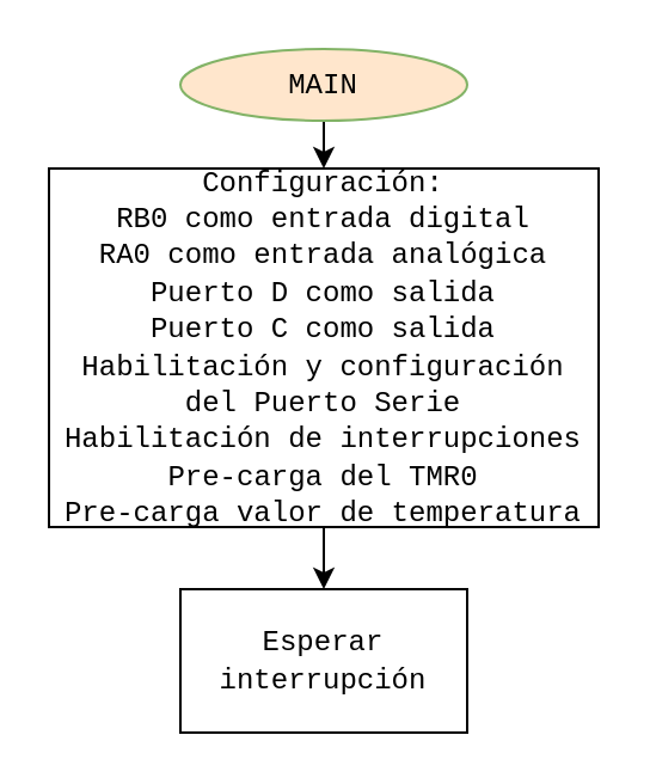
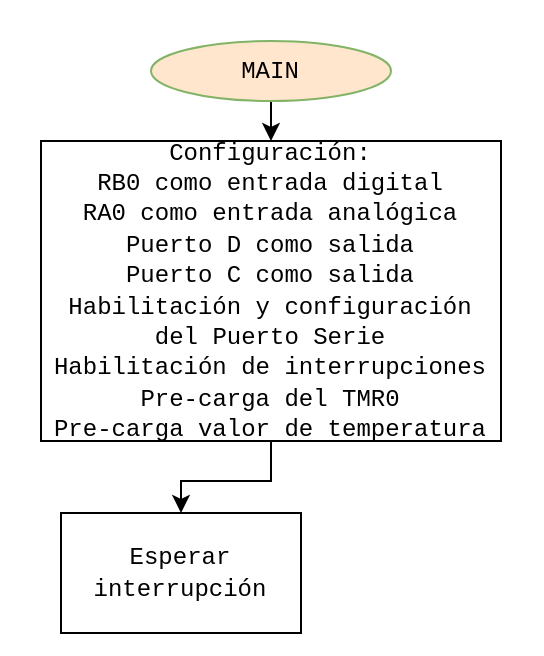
  <mxCell id="0" />
  <mxCell id="1" parent="0" />
  <mxCell id="2" style="edgeStyle=orthogonalEdgeStyle;rounded=0;orthogonalLoop=1;jettySize=auto;html=1;exitX=0.5;exitY=1;exitDx=0;exitDy=0;entryX=0.5;entryY=0;entryDx=0;entryDy=0;" parent="1" source="3" target="5" edge="1"><mxGeometry relative="1" as="geometry" /></mxCell>
  <mxCell id="3" value="&lt;font face=&quot;Courier New&quot;&gt;MAIN&lt;/font&gt;" style="ellipse;whiteSpace=wrap;html=1;fillColor=#ffe6cc;strokeColor=#82b366;" parent="1" vertex="1"><mxGeometry x="75" y="20" width="120" height="30" as="geometry" /></mxCell>
  <mxCell id="4" style="edgeStyle=orthogonalEdgeStyle;rounded=0;orthogonalLoop=1;jettySize=auto;html=1;exitX=0.5;exitY=1;exitDx=0;exitDy=0;entryX=0.5;entryY=0;entryDx=0;entryDy=0;" parent="1" source="5" target="6" edge="1"><mxGeometry relative="1" as="geometry" /></mxCell>
  <mxCell id="5" value="&lt;font face=&quot;Courier New&quot;&gt;Configuración:&lt;br&gt;RB0 como entrada digital&lt;br&gt;RA0 como entrada analógica&lt;br&gt;Puerto D como salida&lt;br&gt;Puerto C como salida&lt;br&gt;Habilitación y configuración del Puerto Serie&lt;br&gt;Habilitación de interrupciones&lt;br&gt;Pre-carga del TMR0&lt;br&gt;Pre-carga valor de temperatura&lt;/font&gt;&lt;br&gt;" style="rounded=0;whiteSpace=wrap;html=1;" parent="1" vertex="1"><mxGeometry x="20" y="70" width="230" height="150" as="geometry" /></mxCell>
- <mxCell id="6" value="&lt;font face=&quot;Courier New&quot;&gt;Esperar interrupción&lt;/font&gt;" style="rounded=0;whiteSpace=wrap;html=1;" parent="1" vertex="1"><mxGeometry x="75" y="246" width="120" height="60" as="geometry" /></mxCell>
+ <mxCell id="6" value="&lt;font face=&quot;Courier New&quot;&gt;Esperar interrupción&lt;/font&gt;" style="rounded=0;whiteSpace=wrap;html=1;" parent="1" vertex="1"><mxGeometry x="30" y="256" width="120" height="60" as="geometry" /></mxCell>
